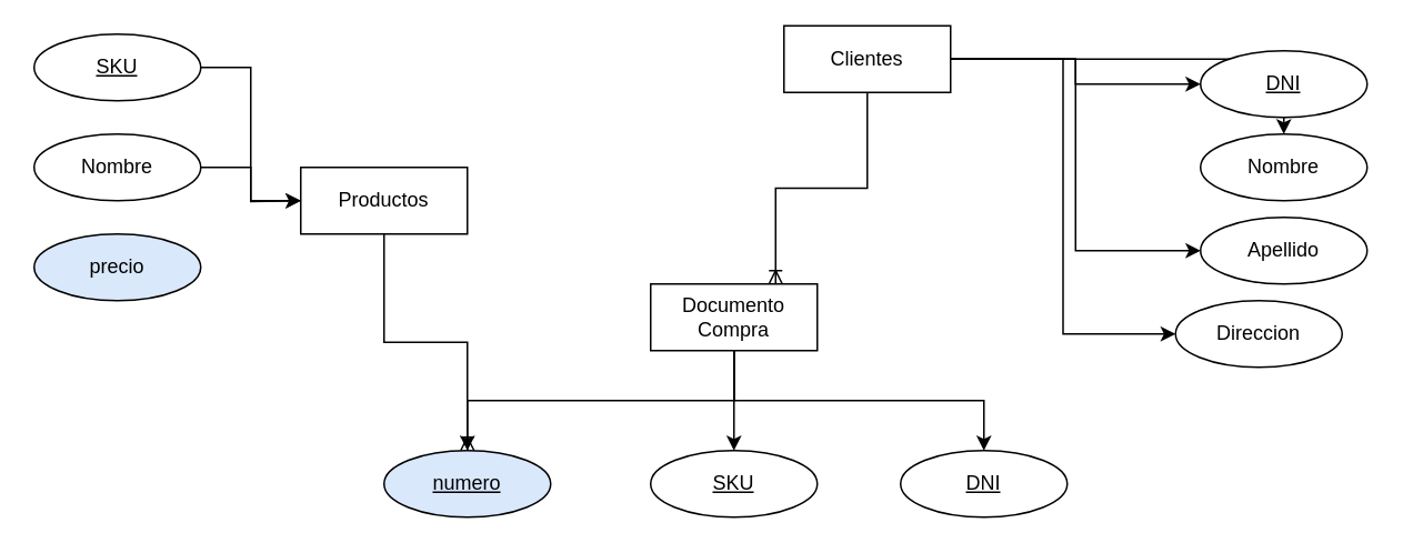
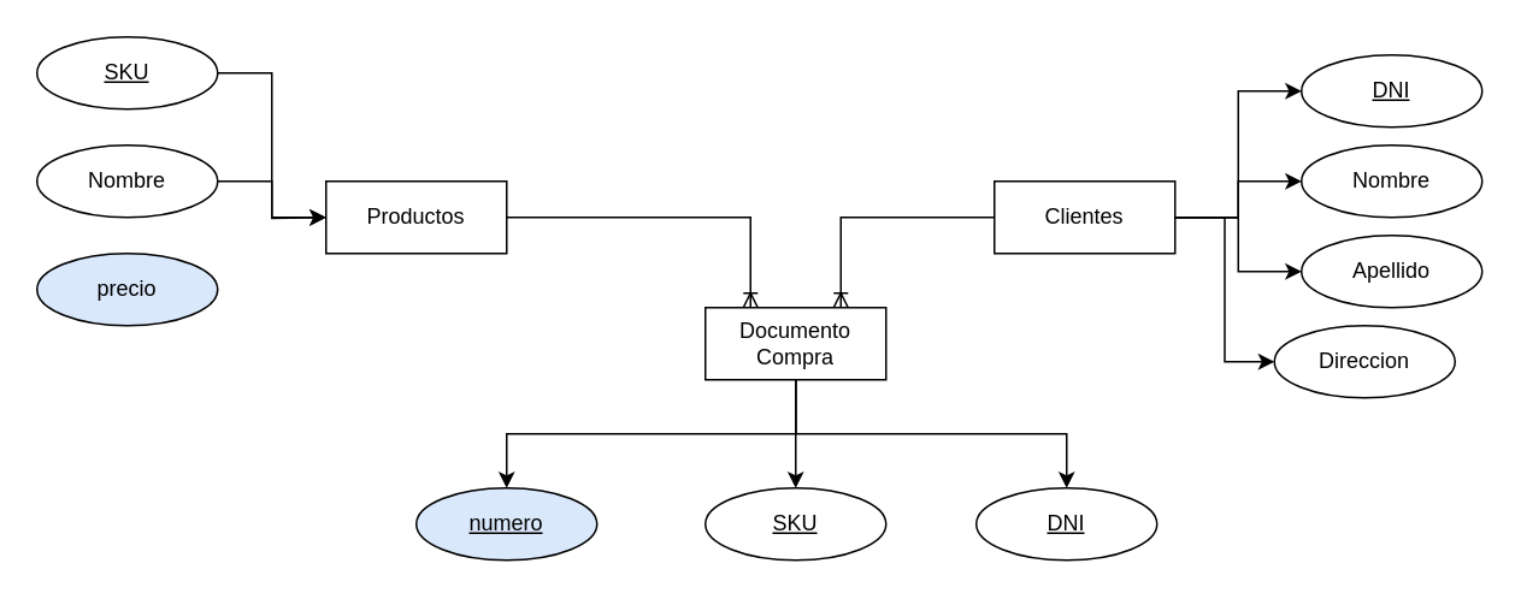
  <mxCell id="0" />
  <mxCell id="1" parent="0" />
- <mxCell id="2" style="edgeStyle=orthogonalEdgeStyle;rounded=0;orthogonalLoop=1;jettySize=auto;html=1;strokeColor=default;endArrow=ERoneToMany;endFill=0;" edge="1" parent="1" source="3" target="23"><mxGeometry relative="1" as="geometry" /></mxCell>
+ <mxCell id="2" style="edgeStyle=orthogonalEdgeStyle;rounded=0;orthogonalLoop=1;jettySize=auto;html=1;entryX=0.25;entryY=0;entryDx=0;entryDy=0;strokeColor=default;endArrow=ERoneToMany;endFill=0;" edge="1" parent="1" source="3" target="17"><mxGeometry relative="1" as="geometry" /></mxCell>
  <mxCell id="3" value="Productos" style="whiteSpace=wrap;html=1;align=center;" vertex="1" parent="1"><mxGeometry x="180" y="100" width="100" height="40" as="geometry" /></mxCell>
  <mxCell id="4" style="edgeStyle=orthogonalEdgeStyle;rounded=0;orthogonalLoop=1;jettySize=auto;html=1;entryX=0;entryY=0.5;entryDx=0;entryDy=0;" edge="1" parent="1" source="9" target="12"><mxGeometry relative="1" as="geometry" /></mxCell>
  <mxCell id="5" style="edgeStyle=orthogonalEdgeStyle;rounded=0;orthogonalLoop=1;jettySize=auto;html=1;" edge="1" parent="1" source="9" target="10"><mxGeometry relative="1" as="geometry" /></mxCell>
  <mxCell id="6" style="edgeStyle=orthogonalEdgeStyle;rounded=0;orthogonalLoop=1;jettySize=auto;html=1;entryX=0;entryY=0.5;entryDx=0;entryDy=0;" edge="1" parent="1" source="9" target="11"><mxGeometry relative="1" as="geometry" /></mxCell>
  <mxCell id="7" style="edgeStyle=orthogonalEdgeStyle;rounded=0;orthogonalLoop=1;jettySize=auto;html=1;entryX=0;entryY=0.5;entryDx=0;entryDy=0;" edge="1" parent="1" source="9" target="13"><mxGeometry relative="1" as="geometry" /></mxCell>
  <mxCell id="8" style="edgeStyle=orthogonalEdgeStyle;rounded=0;orthogonalLoop=1;jettySize=auto;html=1;entryX=0.75;entryY=0;entryDx=0;entryDy=0;endArrow=ERoneToMany;endFill=0;" edge="1" parent="1" source="9" target="17"><mxGeometry relative="1" as="geometry" /></mxCell>
- <mxCell id="9" value="Clientes" style="whiteSpace=wrap;html=1;align=center;" vertex="1" parent="1"><mxGeometry x="470" y="15" width="100" height="40" as="geometry" /></mxCell>
+ <mxCell id="9" value="Clientes" style="whiteSpace=wrap;html=1;align=center;" vertex="1" parent="1"><mxGeometry x="550" y="100" width="100" height="40" as="geometry" /></mxCell>
  <mxCell id="10" value="Nombre" style="ellipse;whiteSpace=wrap;html=1;align=center;" vertex="1" parent="1"><mxGeometry x="720" y="80" width="100" height="40" as="geometry" /></mxCell>
  <mxCell id="11" value="Apellido" style="ellipse;whiteSpace=wrap;html=1;align=center;" vertex="1" parent="1"><mxGeometry x="720" y="130" width="100" height="40" as="geometry" /></mxCell>
  <mxCell id="12" value="DNI" style="ellipse;whiteSpace=wrap;html=1;align=center;fontStyle=4;" vertex="1" parent="1"><mxGeometry x="720" y="30" width="100" height="40" as="geometry" /></mxCell>
  <mxCell id="13" value="Direccion" style="ellipse;whiteSpace=wrap;html=1;align=center;" vertex="1" parent="1"><mxGeometry x="705" y="180" width="100" height="40" as="geometry" /></mxCell>
  <mxCell id="14" style="edgeStyle=orthogonalEdgeStyle;rounded=0;orthogonalLoop=1;jettySize=auto;html=1;exitX=0.5;exitY=1;exitDx=0;exitDy=0;" edge="1" parent="1" source="17" target="23"><mxGeometry relative="1" as="geometry"><mxPoint x="390" y="190" as="sourcePoint" /><mxPoint x="215" y="280" as="targetPoint" /></mxGeometry></mxCell>
  <mxCell id="15" style="edgeStyle=orthogonalEdgeStyle;rounded=0;orthogonalLoop=1;jettySize=auto;html=1;entryX=0.5;entryY=0;entryDx=0;entryDy=0;" edge="1" parent="1" source="17" target="24"><mxGeometry relative="1" as="geometry" /></mxCell>
  <mxCell id="16" style="edgeStyle=orthogonalEdgeStyle;rounded=0;orthogonalLoop=1;jettySize=auto;html=1;entryX=0.5;entryY=0;entryDx=0;entryDy=0;exitX=0.5;exitY=1;exitDx=0;exitDy=0;" edge="1" parent="1" source="17" target="25"><mxGeometry relative="1" as="geometry" /></mxCell>
  <mxCell id="17" value="Documento Compra" style="whiteSpace=wrap;html=1;align=center;" vertex="1" parent="1"><mxGeometry x="390" y="170" width="100" height="40" as="geometry" /></mxCell>
  <mxCell id="18" style="edgeStyle=orthogonalEdgeStyle;rounded=0;orthogonalLoop=1;jettySize=auto;html=1;entryX=0;entryY=0.5;entryDx=0;entryDy=0;" edge="1" parent="1" source="19" target="3"><mxGeometry relative="1" as="geometry" /></mxCell>
  <mxCell id="19" value="SKU" style="ellipse;whiteSpace=wrap;html=1;align=center;fontStyle=4;" vertex="1" parent="1"><mxGeometry x="20" y="20" width="100" height="40" as="geometry" /></mxCell>
  <mxCell id="20" style="edgeStyle=orthogonalEdgeStyle;rounded=0;orthogonalLoop=1;jettySize=auto;html=1;" edge="1" parent="1" source="21"><mxGeometry relative="1" as="geometry"><mxPoint x="180" y="120" as="targetPoint" /></mxGeometry></mxCell>
  <mxCell id="21" value="Nombre" style="ellipse;whiteSpace=wrap;html=1;align=center;" vertex="1" parent="1"><mxGeometry x="20" y="80" width="100" height="40" as="geometry" /></mxCell>
  <mxCell id="22" value="precio" style="ellipse;whiteSpace=wrap;html=1;align=center;fillColor=#dae8fc;" vertex="1" parent="1"><mxGeometry x="20" y="140" width="100" height="40" as="geometry" /></mxCell>
  <mxCell id="23" value="numero" style="ellipse;whiteSpace=wrap;html=1;align=center;fontStyle=4;fillColor=#dae8fc;" vertex="1" parent="1"><mxGeometry x="230" y="270" width="100" height="40" as="geometry" /></mxCell>
  <mxCell id="24" value="SKU" style="ellipse;whiteSpace=wrap;html=1;align=center;fontStyle=4;" vertex="1" parent="1"><mxGeometry x="390" y="270" width="100" height="40" as="geometry" /></mxCell>
  <mxCell id="25" value="DNI" style="ellipse;whiteSpace=wrap;html=1;align=center;fontStyle=4;" vertex="1" parent="1"><mxGeometry x="540" y="270" width="100" height="40" as="geometry" /></mxCell>
